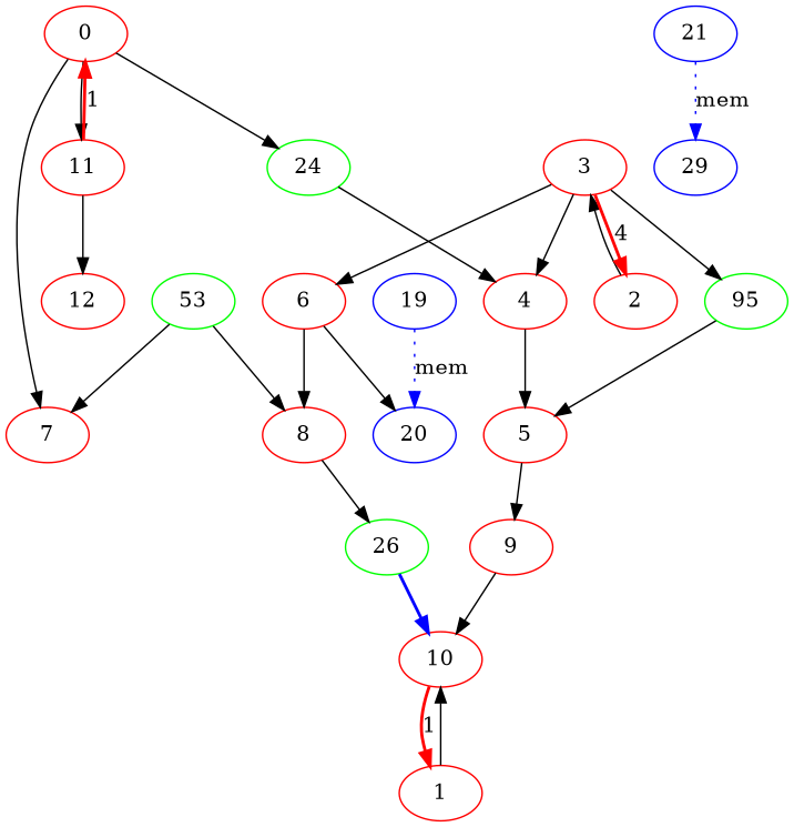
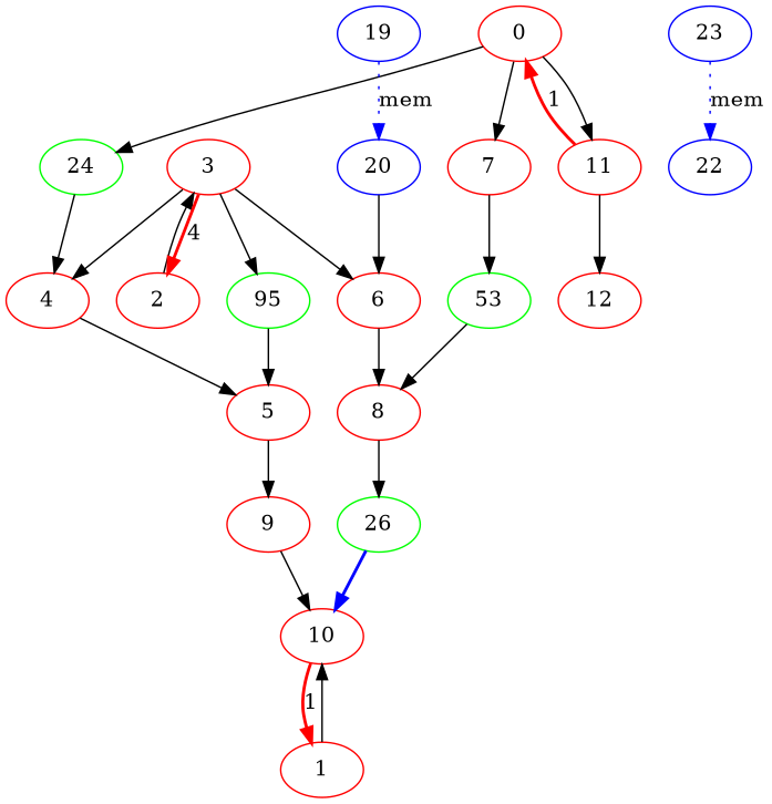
  digraph {
    node [color=red]
    0
    7
    11
    24 [color=green]
    n5 [color=green label=53]
    12
    4
    1
    10
    2
    3
    6
    n13 [color=green label=95]
    5
    8
    9
    26 [color=green]
    19 [color=blue]
    20 [color=blue]
-   21 [color=blue]
-   22 [color=blue label=29]
+   21 [color=blue label=23]
+   22 [color=blue]
    0 -> 7
    0 -> 11
    0 -> 24
-   n5 -> 7
+   7 -> n5
    11 -> 0 [color=red label=1 style=bold]
    11 -> 12
    24 -> 4
    n5 -> 8
    4 -> 5
    1 -> 10
    10 -> 1 [color=red label=1 style=bold]
    2 -> 3
    3 -> 4
    3 -> 2 [color=red label=4 style=bold]
    3 -> 6
    3 -> n13
    6 -> 8
    n13 -> 5
    5 -> 9
    8 -> 26
    9 -> 10
    26 -> 10 [color=blue style=bold]
    19 -> 20 [color=blue label=mem style=dotted]
-   6 -> 20
+   20 -> 6
    21 -> 22 [color=blue label=mem style=dotted]
  }
